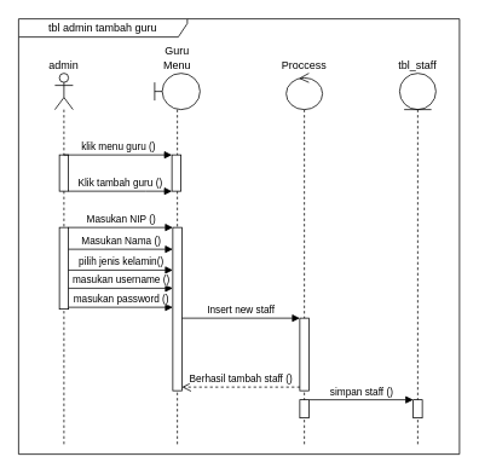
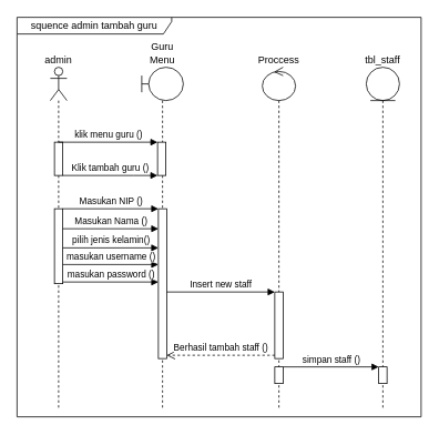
  <mxCell id="0" />
  <mxCell id="1" parent="0" />
  <mxCell id="2" value="Guru Menu" style="shape=umlLifeline;participant=umlBoundary;perimeter=lifelinePerimeter;whiteSpace=wrap;html=1;container=1;collapsible=0;recursiveResize=0;verticalAlign=bottom;spacingTop=36;outlineConnect=0;labelPosition=center;verticalLabelPosition=top;align=center;fontSize=12;" parent="1" vertex="1"><mxGeometry x="170" y="80" width="50" height="410" as="geometry" /></mxCell>
  <mxCell id="3" value="" style="html=1;points=[];perimeter=orthogonalPerimeter;" parent="2" vertex="1"><mxGeometry x="19" y="90" width="10" height="40" as="geometry" /></mxCell>
  <mxCell id="4" value="" style="html=1;points=[];perimeter=orthogonalPerimeter;" parent="2" vertex="1"><mxGeometry x="20" y="170" width="10" height="180" as="geometry" /></mxCell>
  <mxCell id="5" value="Proccess" style="shape=umlLifeline;participant=umlControl;perimeter=lifelinePerimeter;whiteSpace=wrap;html=1;container=1;collapsible=0;recursiveResize=0;verticalAlign=bottom;spacingTop=36;outlineConnect=0;fontSize=12;labelPosition=center;verticalLabelPosition=top;align=center;" parent="1" vertex="1"><mxGeometry x="315" y="80" width="40" height="410" as="geometry" /></mxCell>
  <mxCell id="6" value="" style="html=1;points=[];perimeter=orthogonalPerimeter;" vertex="1" parent="5"><mxGeometry x="15" y="270" width="10" height="80" as="geometry" /></mxCell>
  <mxCell id="7" value="" style="html=1;points=[];perimeter=orthogonalPerimeter;" parent="5" vertex="1"><mxGeometry x="15" y="360" width="10" height="20" as="geometry" /></mxCell>
  <mxCell id="8" value="tbl_staff" style="shape=umlLifeline;participant=umlEntity;perimeter=lifelinePerimeter;whiteSpace=wrap;html=1;container=1;collapsible=0;recursiveResize=0;verticalAlign=bottom;spacingTop=36;outlineConnect=0;fontSize=12;labelPosition=center;verticalLabelPosition=top;align=center;" parent="1" vertex="1"><mxGeometry x="440" y="80" width="40" height="410" as="geometry" /></mxCell>
  <mxCell id="9" value="" style="html=1;points=[];perimeter=orthogonalPerimeter;" parent="8" vertex="1"><mxGeometry x="15" y="360" width="10" height="20" as="geometry" /></mxCell>
  <mxCell id="10" value="admin" style="shape=umlLifeline;participant=umlActor;perimeter=lifelinePerimeter;whiteSpace=wrap;html=1;container=1;collapsible=0;recursiveResize=0;verticalAlign=bottom;spacingTop=36;outlineConnect=0;fontSize=12;labelPosition=center;verticalLabelPosition=top;align=center;" parent="1" vertex="1"><mxGeometry x="60" y="80" width="20" height="410" as="geometry" /></mxCell>
  <mxCell id="11" value="" style="html=1;points=[];perimeter=orthogonalPerimeter;fontSize=12;" parent="10" vertex="1"><mxGeometry x="5" y="90" width="10" height="40" as="geometry" /></mxCell>
  <mxCell id="12" value="" style="html=1;points=[];perimeter=orthogonalPerimeter;" vertex="1" parent="10"><mxGeometry x="5" y="170" width="10" height="90" as="geometry" /></mxCell>
  <mxCell id="13" value="klik menu guru ()" style="html=1;verticalAlign=bottom;endArrow=block;entryX=0;entryY=0;rounded=0;" parent="1" source="10" target="3" edge="1"><mxGeometry relative="1" as="geometry"><mxPoint x="80" y="170" as="sourcePoint" /></mxGeometry></mxCell>
  <mxCell id="14" value="Klik tambah guru ()" style="html=1;verticalAlign=bottom;endArrow=block;rounded=0;" parent="1" source="11" target="3" edge="1"><mxGeometry relative="1" as="geometry"><mxPoint x="120" y="240" as="sourcePoint" /><Array as="points"><mxPoint x="160" y="210" /></Array></mxGeometry></mxCell>
  <mxCell id="15" value="simpan staff ()" style="html=1;verticalAlign=bottom;endArrow=block;entryX=0;entryY=0;rounded=0;" parent="1" source="7" target="9" edge="1"><mxGeometry relative="1" as="geometry"><mxPoint x="485" y="360" as="sourcePoint" /></mxGeometry></mxCell>
- <mxCell id="16" value="tbl admin tambah guru" style="shape=umlFrame;whiteSpace=wrap;html=1;width=186;height=20;" parent="1" vertex="1"><mxGeometry x="20" y="20" width="486" height="480" as="geometry" /></mxCell>
+ <mxCell id="16" value="squence admin tambah guru" style="shape=umlFrame;whiteSpace=wrap;html=1;width=186;height=20;" parent="1" vertex="1"><mxGeometry x="20" y="20" width="486" height="480" as="geometry" /></mxCell>
  <mxCell id="17" value="Masukan NIP ()" style="html=1;verticalAlign=bottom;endArrow=block;rounded=0;" edge="1" parent="1"><mxGeometry width="80" relative="1" as="geometry"><mxPoint x="75" y="250" as="sourcePoint" /><mxPoint x="190" y="250" as="targetPoint" /></mxGeometry></mxCell>
  <mxCell id="18" value="Masukan Nama ()" style="html=1;verticalAlign=bottom;endArrow=block;rounded=0;" edge="1" parent="1"><mxGeometry width="80" relative="1" as="geometry"><mxPoint x="75" y="274" as="sourcePoint" /><mxPoint x="190" y="274" as="targetPoint" /></mxGeometry></mxCell>
  <mxCell id="19" value="pilih jenis kelamin()" style="html=1;verticalAlign=bottom;endArrow=block;rounded=0;" edge="1" parent="1"><mxGeometry width="80" relative="1" as="geometry"><mxPoint x="75" y="297" as="sourcePoint" /><mxPoint x="190" y="297" as="targetPoint" /></mxGeometry></mxCell>
  <mxCell id="20" value="masukan username ()" style="html=1;verticalAlign=bottom;endArrow=block;rounded=0;" edge="1" parent="1"><mxGeometry width="80" relative="1" as="geometry"><mxPoint x="75" y="317" as="sourcePoint" /><mxPoint x="190" y="317" as="targetPoint" /></mxGeometry></mxCell>
  <mxCell id="21" value="masukan password ()" style="html=1;verticalAlign=bottom;endArrow=block;rounded=0;" edge="1" parent="1"><mxGeometry width="80" relative="1" as="geometry"><mxPoint x="75" y="338" as="sourcePoint" /><mxPoint x="190" y="338" as="targetPoint" /></mxGeometry></mxCell>
  <mxCell id="22" value="Insert new staff" style="html=1;verticalAlign=bottom;endArrow=block;entryX=0;entryY=0;rounded=0;" edge="1" target="6" parent="1"><mxGeometry relative="1" as="geometry"><mxPoint x="200" y="350" as="sourcePoint" /></mxGeometry></mxCell>
  <mxCell id="23" value="Berhasil tambah staff ()" style="html=1;verticalAlign=bottom;endArrow=open;dashed=1;endSize=8;exitX=0;exitY=0.95;rounded=0;" edge="1" source="6" parent="1"><mxGeometry relative="1" as="geometry"><mxPoint x="200" y="426" as="targetPoint" /></mxGeometry></mxCell>
